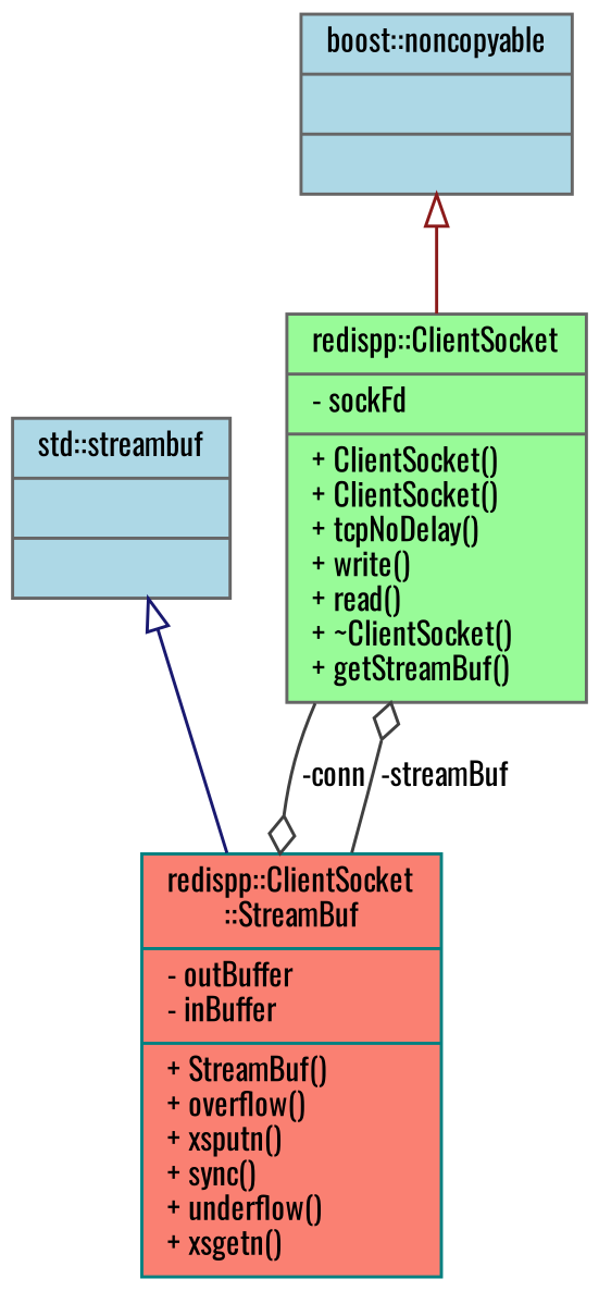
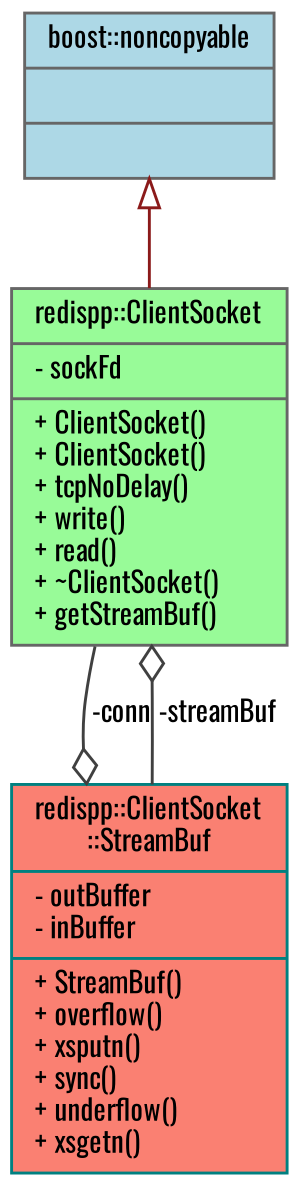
  digraph {
    fontname=Oswald
    node [color=gray40 fillcolor=lightblue fontname=Oswald fontsize=10 shape=record style=filled]
    edge [color=grey25 fontname=Oswald fontsize=10 labelfontname=Helvetica labelfontsize=10 style=solid]
    n1 [fillcolor=palegreen fontcolor=black height=0.2 label="{redispp::ClientSocket\n|- sockFd\l|+ ClientSocket()\l+ ClientSocket()\l+ tcpNoDelay()\l+ write()\l+ read()\l+ ~ClientSocket()\l+ getStreamBuf()\l}" width=0.4]
    n2 [color=teal fillcolor=salmon height=0.2 label="{redispp::ClientSocket\l::StreamBuf\n|- outBuffer\l- inBuffer\l|+ StreamBuf()\l+ overflow()\l+ xsputn()\l+ sync()\l+ underflow()\l+ xsgetn()\l}" width=0.4]
    n3 [height=0.2 label="{boost::noncopyable\n||}" width=0.4]
-   n4 [height=0.2 label="{std::streambuf\n||}" width=0.4]
    n1 -> n2 [arrowhead=odiamond label=" -conn"]
    n2 -> n1 [arrowhead=odiamond label=" -streamBuf"]
    n3 -> n1 [arrowtail=onormal color=firebrick4 dir=back]
-   n4 -> n2 [arrowtail=onormal color=midnightblue dir=back]
  }
